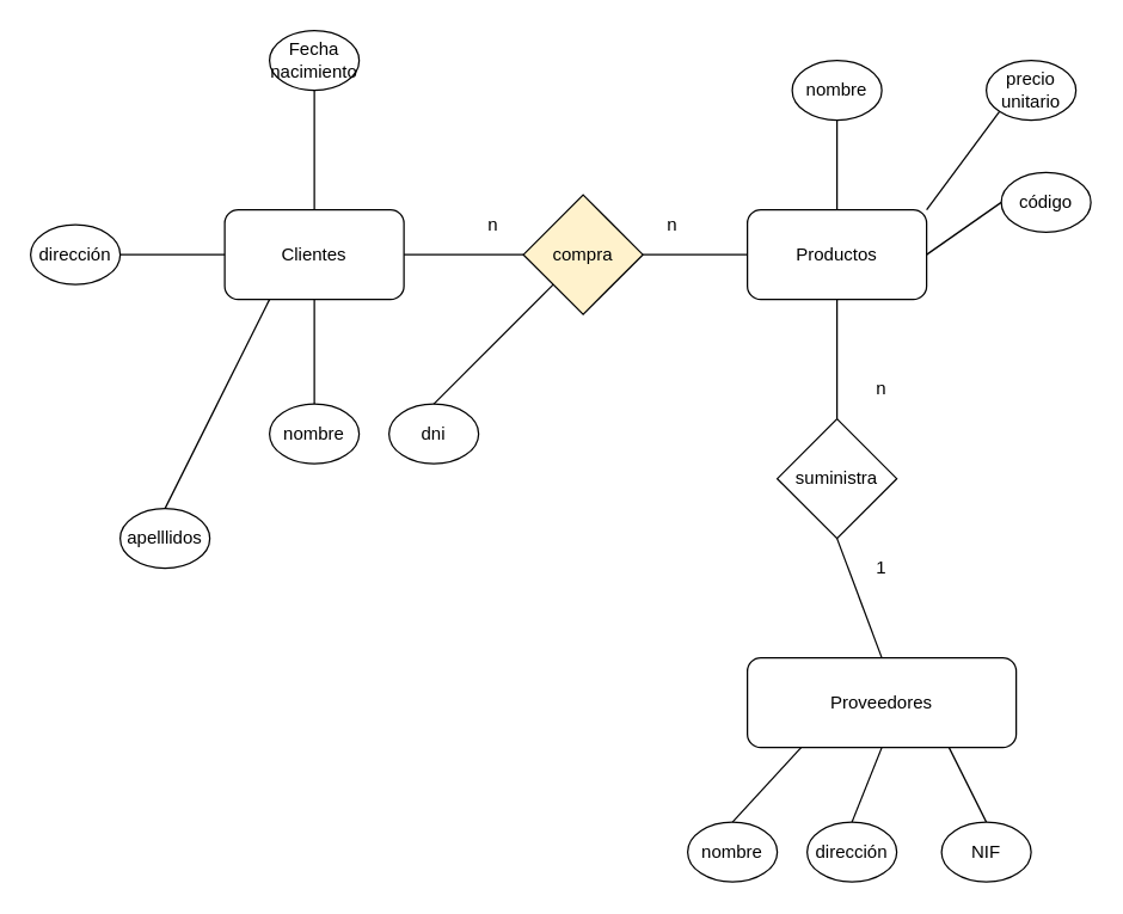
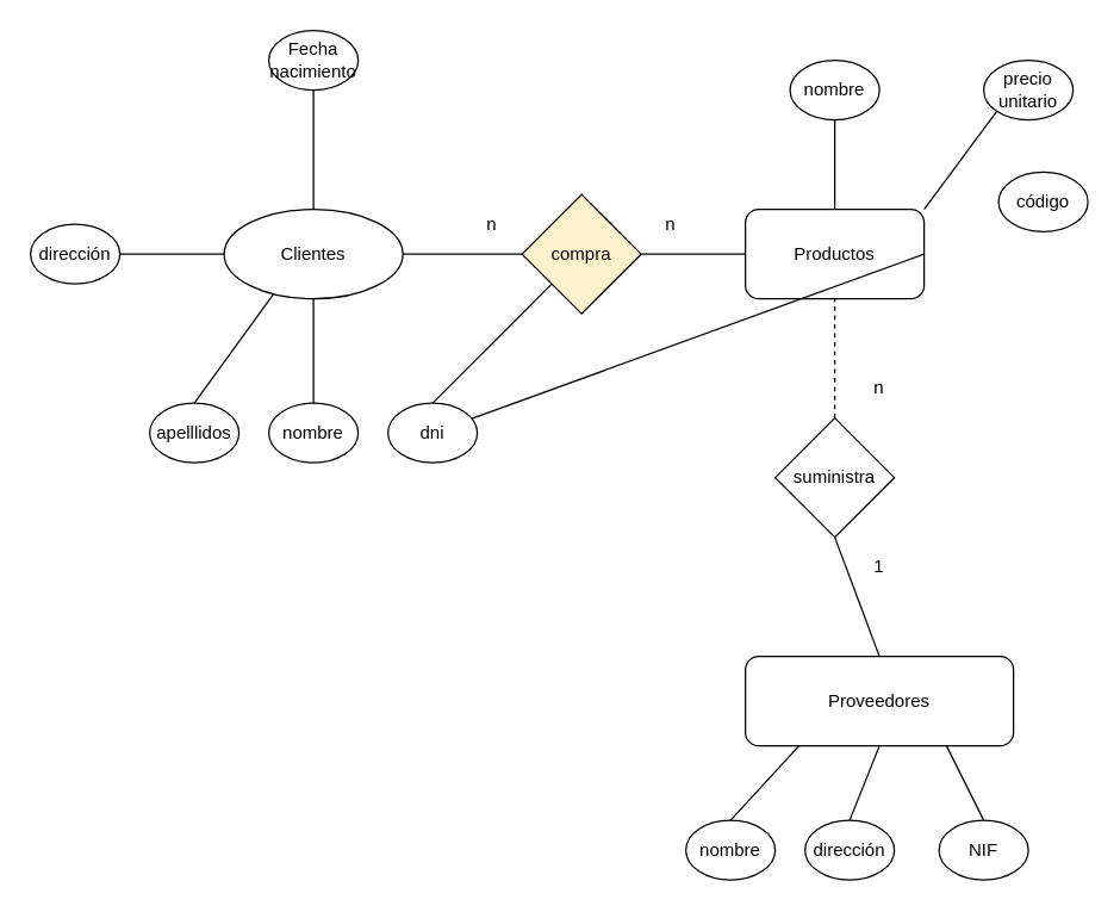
  <mxCell id="0" />
  <mxCell id="1" parent="0" />
- <mxCell id="2" value="Clientes" style="rounded=1;whiteSpace=wrap;html=1;" vertex="1" parent="1"><mxGeometry x="150" y="140" width="120" height="60" as="geometry" /></mxCell>
+ <mxCell id="2" value="Clientes" style="ellipse;whiteSpace=wrap;html=1;" vertex="1" parent="1"><mxGeometry x="150" y="140" width="120" height="60" as="geometry" /></mxCell>
  <mxCell id="3" value="" style="endArrow=none;html=1;exitX=1;exitY=0.5;exitDx=0;exitDy=0;entryX=0;entryY=0.5;entryDx=0;entryDy=0;" edge="1" parent="1" source="2" target="4"><mxGeometry width="50" height="50" relative="1" as="geometry"><mxPoint x="280" y="430" as="sourcePoint" /><mxPoint x="340" y="170" as="targetPoint" /></mxGeometry></mxCell>
  <mxCell id="4" value="compra" style="rhombus;whiteSpace=wrap;html=1;fillColor=#fff2cc;" vertex="1" parent="1"><mxGeometry x="350" y="130" width="80" height="80" as="geometry" /></mxCell>
  <mxCell id="5" value="Productos" style="rounded=1;whiteSpace=wrap;html=1;" vertex="1" parent="1"><mxGeometry x="500" y="140" width="120" height="60" as="geometry" /></mxCell>
  <mxCell id="6" value="" style="endArrow=none;html=1;exitX=1;exitY=0.5;exitDx=0;exitDy=0;entryX=0;entryY=0.5;entryDx=0;entryDy=0;" edge="1" parent="1" source="4" target="5"><mxGeometry width="50" height="50" relative="1" as="geometry"><mxPoint x="370" y="430" as="sourcePoint" /><mxPoint x="420" y="380" as="targetPoint" /></mxGeometry></mxCell>
  <mxCell id="7" value="n" style="text;html=1;strokeColor=none;fillColor=none;align=center;verticalAlign=middle;whiteSpace=wrap;rounded=0;" vertex="1" parent="1"><mxGeometry x="310" y="140" width="40" height="20" as="geometry" /></mxCell>
  <mxCell id="8" value="n" style="text;html=1;strokeColor=none;fillColor=none;align=center;verticalAlign=middle;whiteSpace=wrap;rounded=0;" vertex="1" parent="1"><mxGeometry x="430" y="140" width="40" height="20" as="geometry" /></mxCell>
  <mxCell id="9" value="suministra" style="rhombus;whiteSpace=wrap;html=1;" vertex="1" parent="1"><mxGeometry x="520" y="280" width="80" height="80" as="geometry" /></mxCell>
- <mxCell id="10" value="" style="endArrow=none;html=1;exitX=0.5;exitY=0;exitDx=0;exitDy=0;entryX=0.5;entryY=1;entryDx=0;entryDy=0;" edge="1" parent="1" source="9" target="5"><mxGeometry width="50" height="50" relative="1" as="geometry"><mxPoint x="370" y="430" as="sourcePoint" /><mxPoint x="420" y="380" as="targetPoint" /></mxGeometry></mxCell>
+ <mxCell id="10" value="" style="endArrow=none;html=1;exitX=0.5;exitY=0;exitDx=0;exitDy=0;entryX=0.5;entryY=1;entryDx=0;entryDy=0;dashed=1;" edge="1" parent="1" source="9" target="5"><mxGeometry width="50" height="50" relative="1" as="geometry"><mxPoint x="370" y="430" as="sourcePoint" /><mxPoint x="420" y="380" as="targetPoint" /></mxGeometry></mxCell>
  <mxCell id="11" value="Proveedores" style="rounded=1;whiteSpace=wrap;html=1;" vertex="1" parent="1"><mxGeometry x="500" y="440" width="180" height="60" as="geometry" /></mxCell>
  <mxCell id="12" value="" style="endArrow=none;html=1;exitX=0.5;exitY=0;exitDx=0;exitDy=0;entryX=0.5;entryY=1;entryDx=0;entryDy=0;" edge="1" parent="1" source="11" target="9"><mxGeometry width="50" height="50" relative="1" as="geometry"><mxPoint x="370" y="430" as="sourcePoint" /><mxPoint x="420" y="380" as="targetPoint" /></mxGeometry></mxCell>
  <mxCell id="13" value="1" style="text;html=1;strokeColor=none;fillColor=none;align=center;verticalAlign=middle;whiteSpace=wrap;rounded=0;" vertex="1" parent="1"><mxGeometry x="570" y="370" width="40" height="20" as="geometry" /></mxCell>
  <mxCell id="14" value="n" style="text;html=1;strokeColor=none;fillColor=none;align=center;verticalAlign=middle;whiteSpace=wrap;rounded=0;" vertex="1" parent="1"><mxGeometry x="570" y="250" width="40" height="20" as="geometry" /></mxCell>
  <mxCell id="15" value="" style="endArrow=none;html=1;exitX=0.5;exitY=1;exitDx=0;exitDy=0;" edge="1" parent="1" source="2" target="16"><mxGeometry width="50" height="50" relative="1" as="geometry"><mxPoint x="250" y="430" as="sourcePoint" /><mxPoint x="300" y="380" as="targetPoint" /></mxGeometry></mxCell>
  <mxCell id="16" value="nombre" style="ellipse;whiteSpace=wrap;html=1;" vertex="1" parent="1"><mxGeometry x="180" y="270" width="60" height="40" as="geometry" /></mxCell>
- <mxCell id="17" value="apelllidos" style="ellipse;whiteSpace=wrap;html=1;" vertex="1" parent="1"><mxGeometry x="80" y="340" width="60" height="40" as="geometry" /></mxCell>
+ <mxCell id="17" value="apelllidos" style="ellipse;whiteSpace=wrap;html=1;" vertex="1" parent="1"><mxGeometry x="100" y="270" width="60" height="40" as="geometry" /></mxCell>
  <mxCell id="18" value="" style="endArrow=none;html=1;exitX=0.5;exitY=0;exitDx=0;exitDy=0;entryX=0.25;entryY=1;entryDx=0;entryDy=0;" edge="1" parent="1" source="17" target="2"><mxGeometry width="50" height="50" relative="1" as="geometry"><mxPoint x="250" y="430" as="sourcePoint" /><mxPoint x="300" y="380" as="targetPoint" /></mxGeometry></mxCell>
  <mxCell id="19" value="dni" style="ellipse;whiteSpace=wrap;html=1;" vertex="1" parent="1"><mxGeometry x="260" y="270" width="60" height="40" as="geometry" /></mxCell>
  <mxCell id="20" value="" style="endArrow=none;html=1;exitX=0.5;exitY=0;exitDx=0;exitDy=0;" edge="1" parent="1" source="19" target="4"><mxGeometry width="50" height="50" relative="1" as="geometry"><mxPoint x="250" y="430" as="sourcePoint" /><mxPoint x="300" y="380" as="targetPoint" /></mxGeometry></mxCell>
  <mxCell id="21" value="dirección" style="ellipse;whiteSpace=wrap;html=1;" vertex="1" parent="1"><mxGeometry x="20" y="150" width="60" height="40" as="geometry" /></mxCell>
  <mxCell id="22" value="" style="endArrow=none;html=1;exitX=1;exitY=0.5;exitDx=0;exitDy=0;entryX=0;entryY=0.5;entryDx=0;entryDy=0;" edge="1" parent="1" source="21" target="2"><mxGeometry width="50" height="50" relative="1" as="geometry"><mxPoint x="140" y="270" as="sourcePoint" /><mxPoint x="190" y="220" as="targetPoint" /></mxGeometry></mxCell>
  <mxCell id="23" value="Fecha nacimiento" style="ellipse;whiteSpace=wrap;html=1;" vertex="1" parent="1"><mxGeometry x="180" y="20" width="60" height="40" as="geometry" /></mxCell>
  <mxCell id="24" value="" style="endArrow=none;html=1;exitX=0.5;exitY=0;exitDx=0;exitDy=0;entryX=0.5;entryY=1;entryDx=0;entryDy=0;" edge="1" parent="1" source="2" target="23"><mxGeometry width="50" height="50" relative="1" as="geometry"><mxPoint x="140" y="270" as="sourcePoint" /><mxPoint x="190" y="220" as="targetPoint" /></mxGeometry></mxCell>
  <mxCell id="25" value="nombre" style="ellipse;whiteSpace=wrap;html=1;" vertex="1" parent="1"><mxGeometry x="530" y="40" width="60" height="40" as="geometry" /></mxCell>
  <mxCell id="26" value="código" style="ellipse;whiteSpace=wrap;html=1;" vertex="1" parent="1"><mxGeometry x="670" y="115" width="60" height="40" as="geometry" /></mxCell>
  <mxCell id="27" value="" style="endArrow=none;html=1;exitX=0.5;exitY=0;exitDx=0;exitDy=0;entryX=0.5;entryY=1;entryDx=0;entryDy=0;" edge="1" parent="1" source="5" target="25"><mxGeometry width="50" height="50" relative="1" as="geometry"><mxPoint x="540" y="110" as="sourcePoint" /><mxPoint x="590" y="60" as="targetPoint" /></mxGeometry></mxCell>
- <mxCell id="28" value="" style="endArrow=none;html=1;exitX=1;exitY=0.5;exitDx=0;exitDy=0;entryX=0;entryY=0.5;entryDx=0;entryDy=0;" edge="1" parent="1" source="5" target="26"><mxGeometry width="50" height="50" relative="1" as="geometry"><mxPoint x="540" y="110" as="sourcePoint" /><mxPoint x="590" y="60" as="targetPoint" /></mxGeometry></mxCell>
+ <mxCell id="28" value="" style="endArrow=none;html=1;exitX=1;exitY=0.5;exitDx=0;exitDy=0;" edge="1" parent="1" source="5" target="19"><mxGeometry width="50" height="50" relative="1" as="geometry"><mxPoint x="540" y="110" as="sourcePoint" /><mxPoint x="590" y="60" as="targetPoint" /></mxGeometry></mxCell>
  <mxCell id="29" value="precio unitario" style="ellipse;whiteSpace=wrap;html=1;" vertex="1" parent="1"><mxGeometry x="660" y="40" width="60" height="40" as="geometry" /></mxCell>
  <mxCell id="30" value="" style="endArrow=none;html=1;exitX=1;exitY=0;exitDx=0;exitDy=0;entryX=0;entryY=1;entryDx=0;entryDy=0;" edge="1" parent="1" source="5" target="29"><mxGeometry width="50" height="50" relative="1" as="geometry"><mxPoint x="540" y="310" as="sourcePoint" /><mxPoint x="590" y="260" as="targetPoint" /></mxGeometry></mxCell>
  <mxCell id="31" value="nombre" style="ellipse;whiteSpace=wrap;html=1;" vertex="1" parent="1"><mxGeometry x="460" y="550" width="60" height="40" as="geometry" /></mxCell>
  <mxCell id="32" value="" style="endArrow=none;html=1;exitX=0.5;exitY=0;exitDx=0;exitDy=0;entryX=0.2;entryY=1;entryDx=0;entryDy=0;entryPerimeter=0;" edge="1" parent="1" source="31" target="11"><mxGeometry width="50" height="50" relative="1" as="geometry"><mxPoint x="470" y="510" as="sourcePoint" /><mxPoint x="520" y="460" as="targetPoint" /></mxGeometry></mxCell>
  <mxCell id="33" value="dirección" style="ellipse;whiteSpace=wrap;html=1;" vertex="1" parent="1"><mxGeometry x="540" y="550" width="60" height="40" as="geometry" /></mxCell>
  <mxCell id="34" value="" style="endArrow=none;html=1;exitX=0.5;exitY=0;exitDx=0;exitDy=0;entryX=0.5;entryY=1;entryDx=0;entryDy=0;" edge="1" parent="1" source="33" target="11"><mxGeometry width="50" height="50" relative="1" as="geometry"><mxPoint x="550" y="480" as="sourcePoint" /><mxPoint x="600" y="430" as="targetPoint" /></mxGeometry></mxCell>
  <mxCell id="35" value="" style="endArrow=none;html=1;exitX=0.75;exitY=1;exitDx=0;exitDy=0;entryX=0.5;entryY=0;entryDx=0;entryDy=0;" edge="1" parent="1" source="11" target="36"><mxGeometry width="50" height="50" relative="1" as="geometry"><mxPoint x="550" y="480" as="sourcePoint" /><mxPoint x="600" y="430" as="targetPoint" /></mxGeometry></mxCell>
  <mxCell id="36" value="NIF" style="ellipse;whiteSpace=wrap;html=1;" vertex="1" parent="1"><mxGeometry x="630" y="550" width="60" height="40" as="geometry" /></mxCell>
